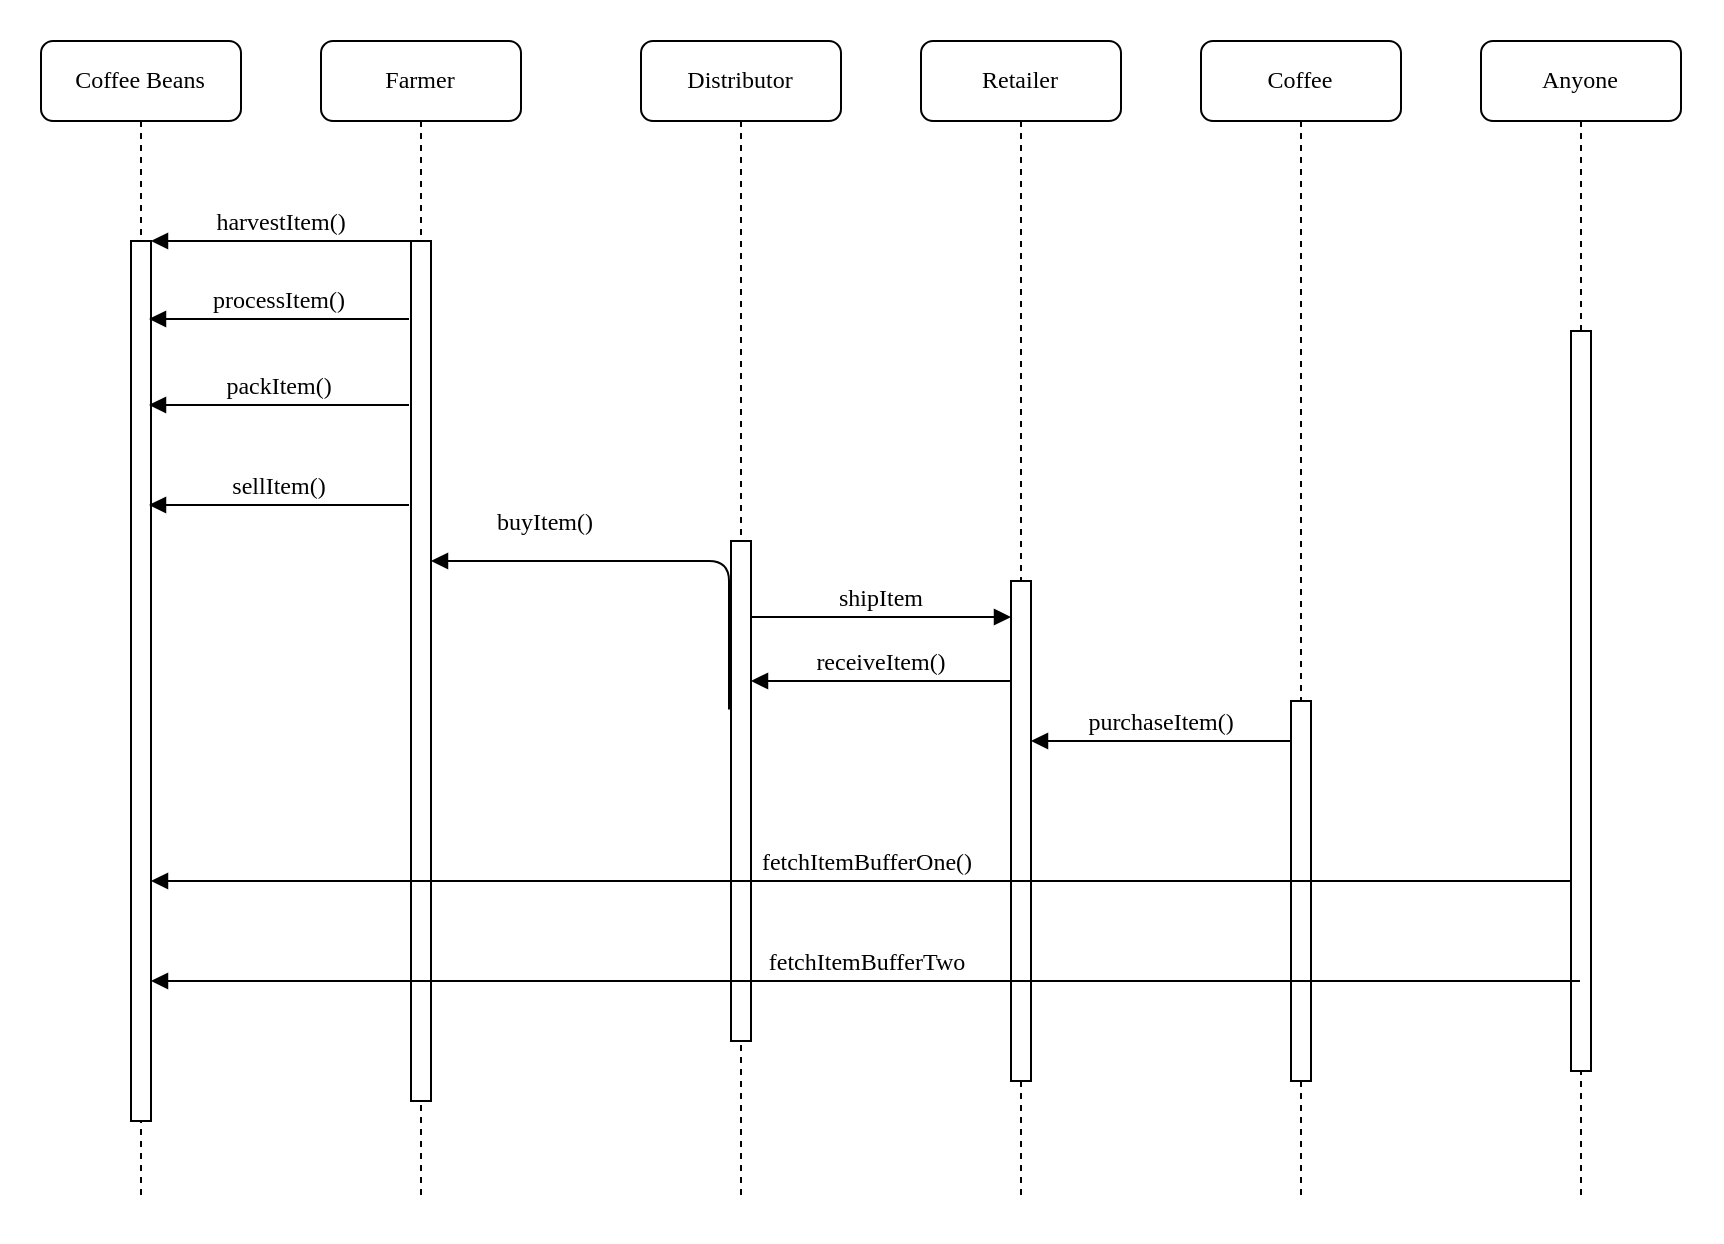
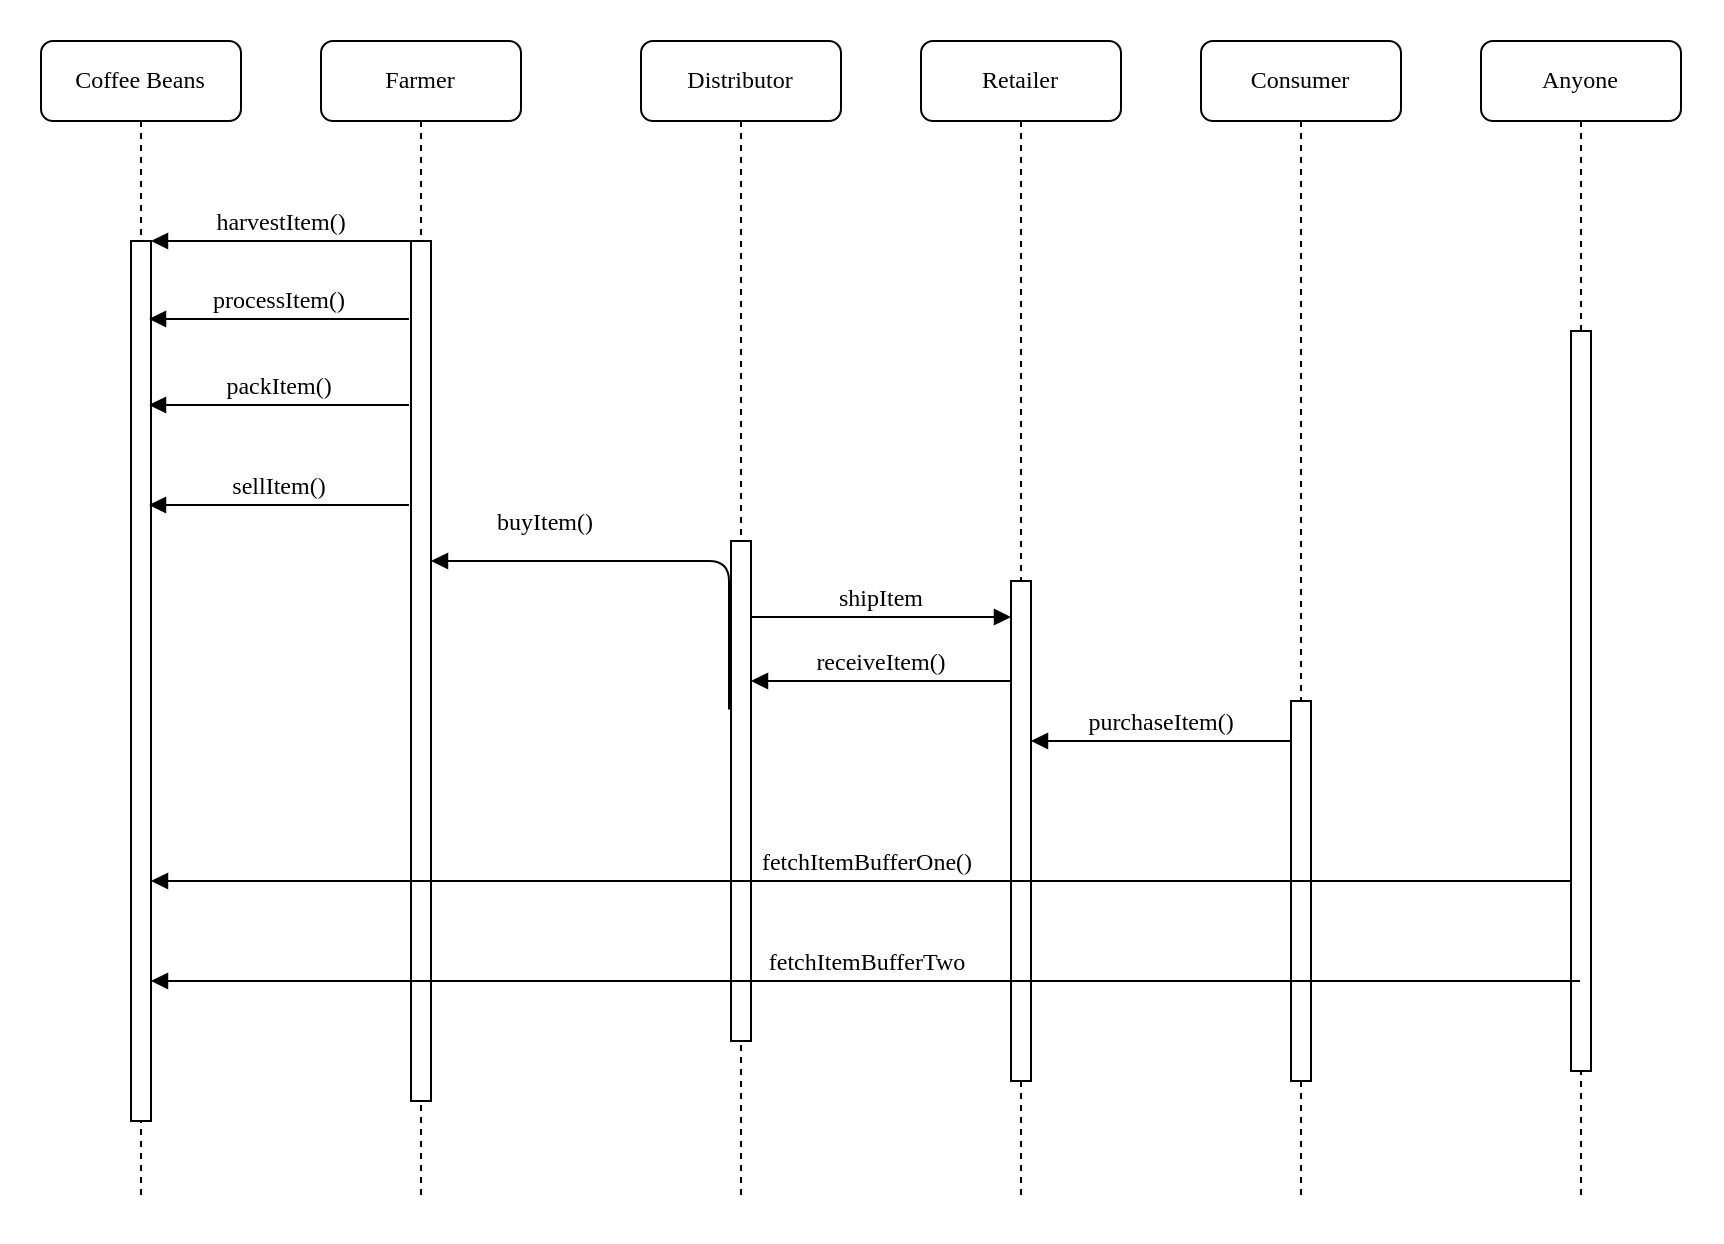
  <mxCell id="0" />
  <mxCell id="1" parent="0" />
  <mxCell id="2" value="Farmer" style="shape=umlLifeline;perimeter=lifelinePerimeter;whiteSpace=wrap;html=1;container=1;collapsible=0;recursiveResize=0;outlineConnect=0;rounded=1;shadow=0;comic=0;labelBackgroundColor=none;strokeWidth=1;fontFamily=Verdana;fontSize=12;align=center;" parent="1" vertex="1"><mxGeometry x="160" y="20" width="100" height="580" as="geometry" /></mxCell>
  <mxCell id="3" value="" style="html=1;points=[];perimeter=orthogonalPerimeter;rounded=0;shadow=0;comic=0;labelBackgroundColor=none;strokeWidth=1;fontFamily=Verdana;fontSize=12;align=center;" parent="2" vertex="1"><mxGeometry x="45" y="100" width="10" height="430" as="geometry" /></mxCell>
  <mxCell id="4" value="Distributor" style="shape=umlLifeline;perimeter=lifelinePerimeter;whiteSpace=wrap;html=1;container=1;collapsible=0;recursiveResize=0;outlineConnect=0;rounded=1;shadow=0;comic=0;labelBackgroundColor=none;strokeWidth=1;fontFamily=Verdana;fontSize=12;align=center;" parent="1" vertex="1"><mxGeometry x="320" y="20" width="100" height="580" as="geometry" /></mxCell>
  <mxCell id="5" value="" style="html=1;points=[];perimeter=orthogonalPerimeter;rounded=0;shadow=0;comic=0;labelBackgroundColor=none;strokeWidth=1;fontFamily=Verdana;fontSize=12;align=center;" parent="4" vertex="1"><mxGeometry x="45" y="250" width="10" height="250" as="geometry" /></mxCell>
  <mxCell id="6" value="Retailer" style="shape=umlLifeline;perimeter=lifelinePerimeter;whiteSpace=wrap;html=1;container=1;collapsible=0;recursiveResize=0;outlineConnect=0;rounded=1;shadow=0;comic=0;labelBackgroundColor=none;strokeWidth=1;fontFamily=Verdana;fontSize=12;align=center;" parent="1" vertex="1"><mxGeometry x="460" y="20" width="100" height="580" as="geometry" /></mxCell>
- <mxCell id="7" value="Coffee" style="shape=umlLifeline;perimeter=lifelinePerimeter;whiteSpace=wrap;html=1;container=1;collapsible=0;recursiveResize=0;outlineConnect=0;rounded=1;shadow=0;comic=0;labelBackgroundColor=none;strokeWidth=1;fontFamily=Verdana;fontSize=12;align=center;" parent="1" vertex="1"><mxGeometry x="600" y="20" width="100" height="580" as="geometry" /></mxCell>
+ <mxCell id="7" value="Consumer" style="shape=umlLifeline;perimeter=lifelinePerimeter;whiteSpace=wrap;html=1;container=1;collapsible=0;recursiveResize=0;outlineConnect=0;rounded=1;shadow=0;comic=0;labelBackgroundColor=none;strokeWidth=1;fontFamily=Verdana;fontSize=12;align=center;" parent="1" vertex="1"><mxGeometry x="600" y="20" width="100" height="580" as="geometry" /></mxCell>
  <mxCell id="8" value="Coffee Beans" style="shape=umlLifeline;perimeter=lifelinePerimeter;whiteSpace=wrap;html=1;container=1;collapsible=0;recursiveResize=0;outlineConnect=0;rounded=1;shadow=0;comic=0;labelBackgroundColor=none;strokeWidth=1;fontFamily=Verdana;fontSize=12;align=center;" parent="1" vertex="1"><mxGeometry x="20" y="20" width="100" height="580" as="geometry" /></mxCell>
  <mxCell id="9" value="" style="html=1;points=[];perimeter=orthogonalPerimeter;rounded=0;shadow=0;comic=0;labelBackgroundColor=none;strokeWidth=1;fontFamily=Verdana;fontSize=12;align=center;" parent="8" vertex="1"><mxGeometry x="45" y="100" width="10" height="440" as="geometry" /></mxCell>
  <mxCell id="10" value="" style="html=1;points=[];perimeter=orthogonalPerimeter;rounded=0;shadow=0;comic=0;labelBackgroundColor=none;strokeWidth=1;fontFamily=Verdana;fontSize=12;align=center;" parent="1" vertex="1"><mxGeometry x="505" y="290" width="10" height="250" as="geometry" /></mxCell>
  <mxCell id="11" value="receiveItem()" style="html=1;verticalAlign=bottom;endArrow=block;labelBackgroundColor=none;fontFamily=Verdana;fontSize=12;edgeStyle=elbowEdgeStyle;elbow=vertical;" parent="1" source="10" target="5" edge="1"><mxGeometry relative="1" as="geometry"><Array as="points"><mxPoint x="430" y="340" /><mxPoint x="480" y="320" /><mxPoint x="380" y="160" /></Array><mxPoint x="430" y="160" as="targetPoint" /></mxGeometry></mxCell>
  <mxCell id="12" value="" style="html=1;points=[];perimeter=orthogonalPerimeter;rounded=0;shadow=0;comic=0;labelBackgroundColor=none;strokeWidth=1;fontFamily=Verdana;fontSize=12;align=center;" parent="1" vertex="1"><mxGeometry x="645" y="350" width="10" height="190" as="geometry" /></mxCell>
  <mxCell id="13" value="fetchItemBufferOne()" style="html=1;verticalAlign=bottom;endArrow=block;entryX=0;entryY=0;labelBackgroundColor=none;fontFamily=Verdana;fontSize=12;" parent="1" source="19" edge="1"><mxGeometry relative="1" as="geometry"><mxPoint x="505" y="440" as="sourcePoint" /><mxPoint x="75" y="440" as="targetPoint" /><Array as="points"><mxPoint x="320" y="440" /></Array></mxGeometry></mxCell>
  <mxCell id="14" value="harvestItem()" style="html=1;verticalAlign=bottom;endArrow=block;labelBackgroundColor=none;fontFamily=Verdana;fontSize=12;edgeStyle=elbowEdgeStyle;elbow=vertical;comic=0;anchorPointDirection=0;exitX=0;exitY=0;exitDx=0;exitDy=0;" parent="1" source="3" target="9" edge="1"><mxGeometry relative="1" as="geometry"><mxPoint x="140" y="130" as="targetPoint" /></mxGeometry></mxCell>
  <mxCell id="15" value="processItem()" style="html=1;verticalAlign=bottom;endArrow=block;labelBackgroundColor=none;fontFamily=Verdana;fontSize=12;edgeStyle=elbowEdgeStyle;elbow=vertical;comic=0;anchorPointDirection=0;exitX=0;exitY=0;exitDx=0;exitDy=0;" edge="1" parent="1"><mxGeometry relative="1" as="geometry"><mxPoint x="204" y="159" as="sourcePoint" /><mxPoint x="74" y="159" as="targetPoint" /></mxGeometry></mxCell>
  <mxCell id="16" value="packItem()" style="html=1;verticalAlign=bottom;endArrow=block;labelBackgroundColor=none;fontFamily=Verdana;fontSize=12;edgeStyle=elbowEdgeStyle;elbow=vertical;comic=0;anchorPointDirection=0;exitX=0;exitY=0;exitDx=0;exitDy=0;" edge="1" parent="1"><mxGeometry relative="1" as="geometry"><mxPoint x="204" y="202" as="sourcePoint" /><mxPoint x="74" y="202" as="targetPoint" /></mxGeometry></mxCell>
  <mxCell id="17" value="buyItem()" style="html=1;verticalAlign=bottom;endArrow=block;labelBackgroundColor=none;fontFamily=Verdana;fontSize=12;edgeStyle=elbowEdgeStyle;elbow=vertical;exitX=-0.1;exitY=0.337;exitDx=0;exitDy=0;exitPerimeter=0;" parent="1" source="5" target="3" edge="1"><mxGeometry x="0.483" y="-10" relative="1" as="geometry"><mxPoint x="290" y="140" as="targetPoint" /><Array as="points"><mxPoint x="300" y="280" /><mxPoint x="320" y="250" /><mxPoint x="330" y="230" /></Array><mxPoint as="offset" /></mxGeometry></mxCell>
  <mxCell id="18" value="sellItem()" style="html=1;verticalAlign=bottom;endArrow=block;labelBackgroundColor=none;fontFamily=Verdana;fontSize=12;edgeStyle=elbowEdgeStyle;elbow=vertical;comic=0;anchorPointDirection=0;exitX=0;exitY=0;exitDx=0;exitDy=0;" edge="1" parent="1"><mxGeometry relative="1" as="geometry"><mxPoint x="204" y="252" as="sourcePoint" /><mxPoint x="74" y="252" as="targetPoint" /></mxGeometry></mxCell>
  <mxCell id="19" value="Anyone" style="shape=umlLifeline;perimeter=lifelinePerimeter;whiteSpace=wrap;html=1;container=1;collapsible=0;recursiveResize=0;outlineConnect=0;rounded=1;shadow=0;comic=0;labelBackgroundColor=none;strokeWidth=1;fontFamily=Verdana;fontSize=12;align=center;" vertex="1" parent="1"><mxGeometry x="740" y="20" width="100" height="580" as="geometry" /></mxCell>
  <mxCell id="20" value="" style="html=1;points=[];perimeter=orthogonalPerimeter;rounded=0;shadow=0;comic=0;labelBackgroundColor=none;strokeWidth=1;fontFamily=Verdana;fontSize=12;align=center;" vertex="1" parent="1"><mxGeometry x="785" y="165" width="10" height="370" as="geometry" /></mxCell>
  <mxCell id="21" value="fetchItemBufferTwo" style="html=1;verticalAlign=bottom;endArrow=block;entryX=0;entryY=0;labelBackgroundColor=none;fontFamily=Verdana;fontSize=12;" edge="1" parent="1"><mxGeometry relative="1" as="geometry"><mxPoint x="789.5" y="490" as="sourcePoint" /><mxPoint x="75" y="490" as="targetPoint" /><Array as="points"><mxPoint x="320" y="490" /></Array></mxGeometry></mxCell>
  <mxCell id="22" value="shipItem" style="html=1;verticalAlign=bottom;endArrow=block;labelBackgroundColor=none;fontFamily=Verdana;fontSize=12;edgeStyle=elbowEdgeStyle;elbow=vertical;" edge="1" parent="1"><mxGeometry relative="1" as="geometry"><mxPoint x="375" y="308" as="sourcePoint" /><Array as="points"><mxPoint x="440" y="308" /><mxPoint x="480" y="288" /><mxPoint x="430" y="308" /></Array><mxPoint x="505" y="308" as="targetPoint" /></mxGeometry></mxCell>
  <mxCell id="23" value="purchaseItem()" style="html=1;verticalAlign=bottom;endArrow=block;labelBackgroundColor=none;fontFamily=Verdana;fontSize=12;edgeStyle=elbowEdgeStyle;elbow=vertical;" edge="1" parent="1"><mxGeometry relative="1" as="geometry"><mxPoint x="645" y="370" as="sourcePoint" /><Array as="points"><mxPoint x="570" y="370" /><mxPoint x="620" y="350" /><mxPoint x="520" y="190" /></Array><mxPoint x="515" y="370" as="targetPoint" /></mxGeometry></mxCell>
